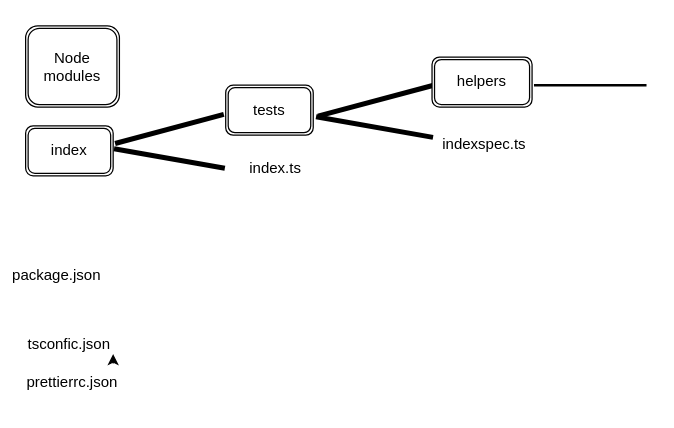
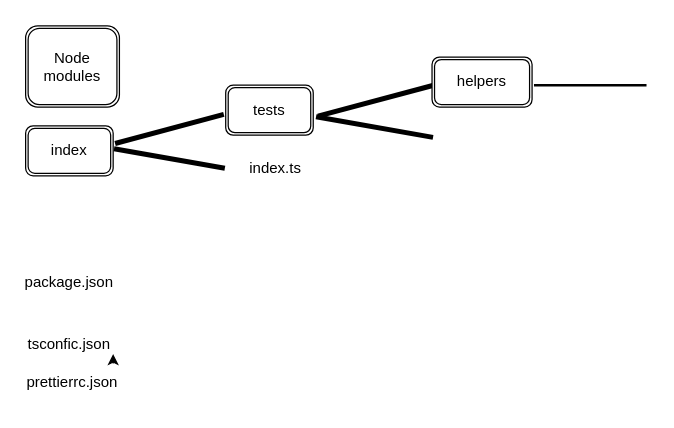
  <mxCell id="0" />
  <mxCell id="1" parent="0" />
  <mxCell id="2" value="Node modules" style="shape=ext;double=1;rounded=1;whiteSpace=wrap;html=1;" parent="1" vertex="1"><mxGeometry x="20" y="20" width="75" height="65" as="geometry" /></mxCell>
  <mxCell id="3" value="index" style="shape=ext;double=1;rounded=1;whiteSpace=wrap;html=1;" parent="1" vertex="1"><mxGeometry x="20" y="100" width="70" height="40" as="geometry" /></mxCell>
  <mxCell id="4" value="" style="line;strokeWidth=4;html=1;perimeter=backbonePerimeter;points=[];outlineConnect=0;rotation=-15;" parent="1" vertex="1"><mxGeometry x="90" y="97.5" width="90" height="10" as="geometry" /></mxCell>
  <mxCell id="5" value="tests" style="shape=ext;double=1;rounded=1;whiteSpace=wrap;html=1;" parent="1" vertex="1"><mxGeometry x="180" y="67.5" width="70" height="40" as="geometry" /></mxCell>
  <mxCell id="6" value="" style="line;strokeWidth=4;html=1;perimeter=backbonePerimeter;points=[];outlineConnect=0;rotation=-15;" parent="1" vertex="1"><mxGeometry x="252.14" y="75" width="95" height="10" as="geometry" /></mxCell>
  <mxCell id="7" value="" style="line;strokeWidth=4;html=1;perimeter=backbonePerimeter;points=[];outlineConnect=0;rotation=10;" parent="1" vertex="1"><mxGeometry x="251.52" y="95.95" width="95" height="10" as="geometry" /></mxCell>
  <mxCell id="8" value="helpers" style="shape=ext;double=1;rounded=1;whiteSpace=wrap;html=1;" parent="1" vertex="1"><mxGeometry x="345" y="45" width="80" height="40" as="geometry" /></mxCell>
- <mxCell id="9" value="indexspec.ts" style="shape=ext;double=1;rounded=1;whiteSpace=wrap;html=1;strokeColor=none;fillColor=none;" parent="1" vertex="1"><mxGeometry x="346.52" y="97.5" width="80" height="35" as="geometry" /></mxCell>
  <mxCell id="10" value="" style="line;strokeWidth=2;html=1;sketch=0;fillColor=none;" parent="1" vertex="1"><mxGeometry x="426.52" y="62.5" width="90" height="10" as="geometry" /></mxCell>
  <mxCell id="11" value="" style="line;strokeWidth=4;html=1;perimeter=backbonePerimeter;points=[];outlineConnect=0;rotation=10;" parent="1" vertex="1"><mxGeometry x="90" y="112.37" width="90" height="27.5" as="geometry" /></mxCell>
  <mxCell id="12" value="index.ts" style="shape=ext;double=1;rounded=1;whiteSpace=wrap;html=1;strokeColor=none;fillColor=none;" parent="1" vertex="1"><mxGeometry x="180" y="120" width="80" height="27.37" as="geometry" /></mxCell>
- <mxCell id="13" value="package.json" style="text;strokeColor=none;align=center;fillColor=none;html=1;verticalAlign=middle;whiteSpace=wrap;rounded=0;sketch=0;" parent="1" vertex="1"><mxGeometry x="10" y="205" width="70" height="30" as="geometry" /></mxCell>
+ <mxCell id="13" value="package.json" style="text;strokeColor=none;align=center;fillColor=none;html=1;verticalAlign=middle;whiteSpace=wrap;rounded=0;sketch=0;" parent="1" vertex="1"><mxGeometry x="20" y="210" width="70" height="30" as="geometry" /></mxCell>
  <mxCell id="14" value="tsconfic.json" style="text;strokeColor=none;align=center;fillColor=none;html=1;verticalAlign=middle;whiteSpace=wrap;rounded=0;sketch=0;" parent="1" vertex="1"><mxGeometry x="20" y="260" width="70" height="30" as="geometry" /></mxCell>
  <mxCell id="15" style="edgeStyle=none;html=1;exitX=1;exitY=1;exitDx=0;exitDy=0;entryX=1;entryY=0.75;entryDx=0;entryDy=0;" parent="1" source="14" target="14" edge="1"><mxGeometry relative="1" as="geometry" /></mxCell>
  <mxCell id="16" value="prettierrc.json" style="text;strokeColor=none;align=center;fillColor=none;html=1;verticalAlign=middle;whiteSpace=wrap;rounded=0;" vertex="1" parent="1"><mxGeometry x="20" y="290" width="75" height="30" as="geometry" /></mxCell>
